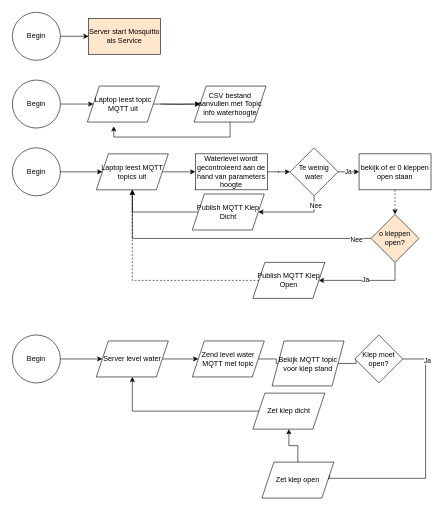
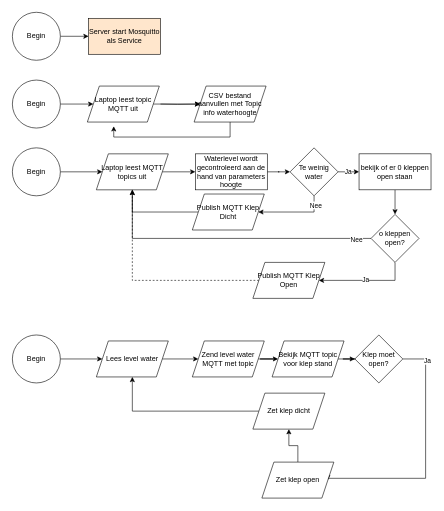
  <mxCell id="0" />
  <mxCell id="1" parent="0" />
  <mxCell id="2" value="" style="edgeStyle=orthogonalEdgeStyle;rounded=0;orthogonalLoop=1;jettySize=auto;html=1;" parent="1" source="3" target="4" edge="1"><mxGeometry relative="1" as="geometry" /></mxCell>
  <mxCell id="3" value="Begin" style="ellipse;whiteSpace=wrap;html=1;aspect=fixed;" parent="1" vertex="1"><mxGeometry x="20" y="20" width="80" height="80" as="geometry" /></mxCell>
  <mxCell id="4" value="Server start Mosquitto als Service" style="rounded=0;whiteSpace=wrap;html=1;fillColor=#ffe6cc;" parent="1" vertex="1"><mxGeometry x="147" y="30" width="120" height="60" as="geometry" /></mxCell>
  <mxCell id="5" value="" style="edgeStyle=orthogonalEdgeStyle;rounded=0;orthogonalLoop=1;jettySize=auto;html=1;entryX=0;entryY=0.5;entryDx=0;entryDy=0;" parent="1" source="6" target="13" edge="1"><mxGeometry relative="1" as="geometry"><mxPoint x="147" y="173" as="targetPoint" /></mxGeometry></mxCell>
  <mxCell id="6" value="Begin" style="ellipse;whiteSpace=wrap;html=1;aspect=fixed;" parent="1" vertex="1"><mxGeometry x="20" y="133" width="80" height="80" as="geometry" /></mxCell>
  <mxCell id="7" value="" style="edgeStyle=orthogonalEdgeStyle;rounded=0;orthogonalLoop=1;jettySize=auto;html=1;" parent="1" target="9" edge="1"><mxGeometry relative="1" as="geometry"><mxPoint x="267" y="173" as="sourcePoint" /></mxGeometry></mxCell>
  <mxCell id="8" value="" style="edgeStyle=orthogonalEdgeStyle;rounded=0;orthogonalLoop=1;jettySize=auto;html=1;" parent="1" source="9" edge="1"><mxGeometry relative="1" as="geometry"><mxPoint x="189" y="210" as="targetPoint" /><Array as="points"><mxPoint x="383" y="228" /><mxPoint x="189" y="228" /></Array></mxGeometry></mxCell>
  <mxCell id="9" value="CSV bestand&lt;br&gt;aanvullen met Topic info waterhoogte" style="shape=parallelogram;perimeter=parallelogramPerimeter;whiteSpace=wrap;html=1;fixedSize=1;" parent="1" vertex="1"><mxGeometry x="323" y="143" width="120" height="60" as="geometry" /></mxCell>
  <mxCell id="10" value="" style="edgeStyle=orthogonalEdgeStyle;rounded=0;orthogonalLoop=1;jettySize=auto;html=1;" parent="1" source="11" target="15" edge="1"><mxGeometry relative="1" as="geometry" /></mxCell>
  <mxCell id="11" value="Begin" style="ellipse;whiteSpace=wrap;html=1;aspect=fixed;" parent="1" vertex="1"><mxGeometry x="20" y="246" width="80" height="80" as="geometry" /></mxCell>
  <mxCell id="12" value="" style="edgeStyle=orthogonalEdgeStyle;rounded=0;orthogonalLoop=1;jettySize=auto;html=1;" parent="1" source="13" target="9" edge="1"><mxGeometry relative="1" as="geometry" /></mxCell>
  <mxCell id="13" value="&lt;span&gt;Laptop leest topic MQTT uit&lt;/span&gt;" style="shape=parallelogram;perimeter=parallelogramPerimeter;whiteSpace=wrap;html=1;fixedSize=1;" parent="1" vertex="1"><mxGeometry x="145" y="143" width="120" height="60" as="geometry" /></mxCell>
  <mxCell id="14" value="" style="edgeStyle=orthogonalEdgeStyle;rounded=0;orthogonalLoop=1;jettySize=auto;html=1;" parent="1" source="15" target="17" edge="1"><mxGeometry relative="1" as="geometry" /></mxCell>
  <mxCell id="15" value="Laptop leest MQTT topics uit" style="shape=parallelogram;perimeter=parallelogramPerimeter;whiteSpace=wrap;html=1;fixedSize=1;" parent="1" vertex="1"><mxGeometry x="160" y="256" width="120" height="60" as="geometry" /></mxCell>
  <mxCell id="16" value="" style="edgeStyle=orthogonalEdgeStyle;rounded=0;orthogonalLoop=1;jettySize=auto;html=1;" parent="1" source="17" target="21" edge="1"><mxGeometry relative="1" as="geometry" /></mxCell>
  <mxCell id="17" value="Waterlevel wordt gecontroleerd aan de hand van parameters hoogte" style="whiteSpace=wrap;html=1;" parent="1" vertex="1"><mxGeometry x="325" y="256" width="120" height="60" as="geometry" /></mxCell>
  <mxCell id="18" value="Ja" style="edgeStyle=orthogonalEdgeStyle;rounded=0;orthogonalLoop=1;jettySize=auto;html=1;" parent="1" source="21" target="23" edge="1"><mxGeometry relative="1" as="geometry" /></mxCell>
  <mxCell id="19" style="edgeStyle=orthogonalEdgeStyle;rounded=0;orthogonalLoop=1;jettySize=auto;html=1;" parent="1" source="21" target="31" edge="1"><mxGeometry relative="1" as="geometry"><Array as="points"><mxPoint x="523" y="353" /></Array></mxGeometry></mxCell>
  <mxCell id="20" value="Nee" style="edgeLabel;html=1;align=center;verticalAlign=middle;resizable=0;points=[];" parent="19" vertex="1" connectable="0"><mxGeometry x="-0.75" y="2" relative="1" as="geometry"><mxPoint as="offset" /></mxGeometry></mxCell>
  <mxCell id="21" value="Te weinig water" style="rhombus;whiteSpace=wrap;html=1;" parent="1" vertex="1"><mxGeometry x="483" y="246" width="80" height="80" as="geometry" /></mxCell>
- <mxCell id="22" value="" style="edgeStyle=orthogonalEdgeStyle;rounded=0;orthogonalLoop=1;jettySize=auto;html=1;dashed=1;" parent="1" source="23" target="27" edge="1"><mxGeometry relative="1" as="geometry" /></mxCell>
+ <mxCell id="22" value="" style="edgeStyle=orthogonalEdgeStyle;rounded=0;orthogonalLoop=1;jettySize=auto;html=1;" parent="1" source="23" target="27" edge="1"><mxGeometry relative="1" as="geometry" /></mxCell>
  <mxCell id="23" value="bekijk of er 0 kleppen open staan" style="whiteSpace=wrap;html=1;" parent="1" vertex="1"><mxGeometry x="598" y="256" width="120" height="60" as="geometry" /></mxCell>
  <mxCell id="24" style="edgeStyle=orthogonalEdgeStyle;rounded=0;orthogonalLoop=1;jettySize=auto;html=1;entryX=0.5;entryY=1;entryDx=0;entryDy=0;endArrow=none;" parent="1" source="27" target="15" edge="1"><mxGeometry relative="1" as="geometry" /></mxCell>
  <mxCell id="25" value="Nee" style="edgeLabel;html=1;align=center;verticalAlign=middle;resizable=0;points=[];" parent="24" vertex="1" connectable="0"><mxGeometry x="-0.896" y="1" relative="1" as="geometry"><mxPoint as="offset" /></mxGeometry></mxCell>
  <mxCell id="26" value="Ja" style="edgeStyle=orthogonalEdgeStyle;rounded=0;orthogonalLoop=1;jettySize=auto;html=1;" parent="1" source="27" target="29" edge="1"><mxGeometry relative="1" as="geometry"><Array as="points"><mxPoint x="658" y="467" /></Array></mxGeometry></mxCell>
- <mxCell id="27" value="o kleppen open?" style="rhombus;whiteSpace=wrap;html=1;fillColor=#ffe6cc;" parent="1" vertex="1"><mxGeometry x="618" y="357" width="80" height="80" as="geometry" /></mxCell>
+ <mxCell id="27" value="o kleppen open?" style="rhombus;whiteSpace=wrap;html=1;" parent="1" vertex="1"><mxGeometry x="618" y="357" width="80" height="80" as="geometry" /></mxCell>
  <mxCell id="28" style="edgeStyle=orthogonalEdgeStyle;rounded=0;orthogonalLoop=1;jettySize=auto;html=1;entryX=0.5;entryY=1;entryDx=0;entryDy=0;dashed=1;" parent="1" source="29" target="15" edge="1"><mxGeometry relative="1" as="geometry" /></mxCell>
  <mxCell id="29" value="Publish MQTT Klep Open" style="shape=parallelogram;perimeter=parallelogramPerimeter;whiteSpace=wrap;html=1;fixedSize=1;" parent="1" vertex="1"><mxGeometry x="421" y="437" width="120" height="60" as="geometry" /></mxCell>
  <mxCell id="30" style="edgeStyle=orthogonalEdgeStyle;rounded=0;orthogonalLoop=1;jettySize=auto;html=1;entryX=0.5;entryY=1;entryDx=0;entryDy=0;" parent="1" source="31" target="15" edge="1"><mxGeometry relative="1" as="geometry" /></mxCell>
  <mxCell id="31" value="Publish MQTT Klep Dicht" style="shape=parallelogram;perimeter=parallelogramPerimeter;whiteSpace=wrap;html=1;fixedSize=1;" parent="1" vertex="1"><mxGeometry x="320" y="323" width="120" height="60" as="geometry" /></mxCell>
  <mxCell id="32" value="" style="edgeStyle=orthogonalEdgeStyle;rounded=0;orthogonalLoop=1;jettySize=auto;html=1;" parent="1" source="33" target="35" edge="1"><mxGeometry relative="1" as="geometry" /></mxCell>
  <mxCell id="33" value="Begin" style="ellipse;whiteSpace=wrap;html=1;aspect=fixed;" parent="1" vertex="1"><mxGeometry x="20" y="558" width="80" height="80" as="geometry" /></mxCell>
  <mxCell id="34" value="" style="edgeStyle=orthogonalEdgeStyle;rounded=0;orthogonalLoop=1;jettySize=auto;html=1;" parent="1" source="35" target="37" edge="1"><mxGeometry relative="1" as="geometry" /></mxCell>
- <mxCell id="35" value="Server level water" style="shape=parallelogram;perimeter=parallelogramPerimeter;whiteSpace=wrap;html=1;fixedSize=1;" parent="1" vertex="1"><mxGeometry x="160" y="568" width="120" height="60" as="geometry" /></mxCell>
+ <mxCell id="35" value="Lees level water" style="shape=parallelogram;perimeter=parallelogramPerimeter;whiteSpace=wrap;html=1;fixedSize=1;" parent="1" vertex="1"><mxGeometry x="160" y="568" width="120" height="60" as="geometry" /></mxCell>
  <mxCell id="36" value="" style="edgeStyle=orthogonalEdgeStyle;rounded=0;orthogonalLoop=1;jettySize=auto;html=1;" parent="1" source="37" target="39" edge="1"><mxGeometry relative="1" as="geometry" /></mxCell>
  <mxCell id="37" value="Zend level water MQTT met topic" style="shape=parallelogram;perimeter=parallelogramPerimeter;whiteSpace=wrap;html=1;fixedSize=1;" parent="1" vertex="1"><mxGeometry x="320" y="568" width="120" height="60" as="geometry" /></mxCell>
  <mxCell id="38" value="" style="edgeStyle=orthogonalEdgeStyle;rounded=0;orthogonalLoop=1;jettySize=auto;html=1;" parent="1" source="39" target="42" edge="1"><mxGeometry relative="1" as="geometry" /></mxCell>
- <mxCell id="39" value="Bekijk MQTT topic voor klep stand" style="shape=parallelogram;perimeter=parallelogramPerimeter;whiteSpace=wrap;html=1;fixedSize=1;" parent="1" vertex="1"><mxGeometry x="453" y="568" width="120" height="75" as="geometry" /></mxCell>
+ <mxCell id="39" value="Bekijk MQTT topic voor klep stand" style="shape=parallelogram;perimeter=parallelogramPerimeter;whiteSpace=wrap;html=1;fixedSize=1;" parent="1" vertex="1"><mxGeometry x="453" y="568" width="120" height="60" as="geometry" /></mxCell>
  <mxCell id="40" style="edgeStyle=orthogonalEdgeStyle;rounded=0;orthogonalLoop=1;jettySize=auto;html=1;entryX=1;entryY=0.5;entryDx=0;entryDy=0;" parent="1" source="42" target="44" edge="1"><mxGeometry relative="1" as="geometry"><Array as="points"><mxPoint x="709" y="598" /><mxPoint x="709" y="797" /><mxPoint x="546" y="797" /></Array></mxGeometry></mxCell>
  <mxCell id="41" value="Ja" style="edgeLabel;html=1;align=center;verticalAlign=middle;resizable=0;points=[];" parent="40" vertex="1" connectable="0"><mxGeometry x="-0.803" y="2" relative="1" as="geometry"><mxPoint as="offset" /></mxGeometry></mxCell>
  <mxCell id="42" value="Klep moet open?" style="rhombus;whiteSpace=wrap;html=1;" parent="1" vertex="1"><mxGeometry x="591" y="558" width="80" height="80" as="geometry" /></mxCell>
  <mxCell id="43" style="edgeStyle=orthogonalEdgeStyle;rounded=0;orthogonalLoop=1;jettySize=auto;html=1;" parent="1" source="44" target="46" edge="1"><mxGeometry relative="1" as="geometry" /></mxCell>
  <mxCell id="44" value="Zet klep open" style="shape=parallelogram;perimeter=parallelogramPerimeter;whiteSpace=wrap;html=1;fixedSize=1;" parent="1" vertex="1"><mxGeometry x="436" y="770" width="120" height="60" as="geometry" /></mxCell>
  <mxCell id="45" style="edgeStyle=orthogonalEdgeStyle;rounded=0;orthogonalLoop=1;jettySize=auto;html=1;entryX=0.5;entryY=1;entryDx=0;entryDy=0;" edge="1" parent="1" source="46" target="35"><mxGeometry relative="1" as="geometry" /></mxCell>
  <mxCell id="46" value="Zet klep dicht" style="shape=parallelogram;perimeter=parallelogramPerimeter;whiteSpace=wrap;html=1;fixedSize=1;" vertex="1" parent="1"><mxGeometry x="421" y="655" width="120" height="60" as="geometry" /></mxCell>
